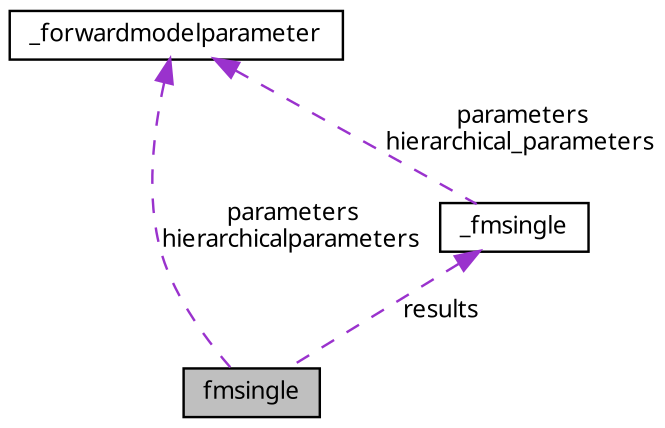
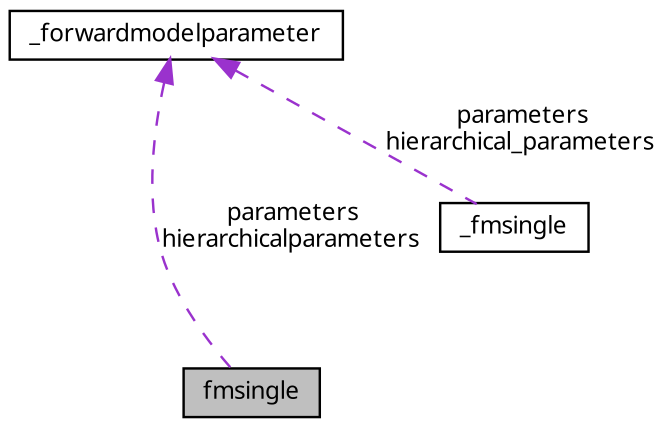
  digraph {
    node [color=black fillcolor=white fontname="FreeSans.ttf" fontsize=10 shape=record style=filled]
    edge [color=darkorchid3 dir=back fontname="FreeSans.ttf" fontsize=10 labelfontname="FreeSans.ttf" labelfontsize=10 style=dashed]
    n1 [fillcolor=grey75 fontcolor=black height=0.2 label=fmsingle width=0.4]
    n2 [height=0.2 label=_fmsingle width=0.4]
    n3 [height=0.2 label=_forwardmodelparameter width=0.4]
-   n2 -> n1 [label=" results"]
    n3 -> n1 [label=" parameters\nhierarchicalparameters"]
    n3 -> n2 [label=" parameters\nhierarchical_parameters"]
  }
